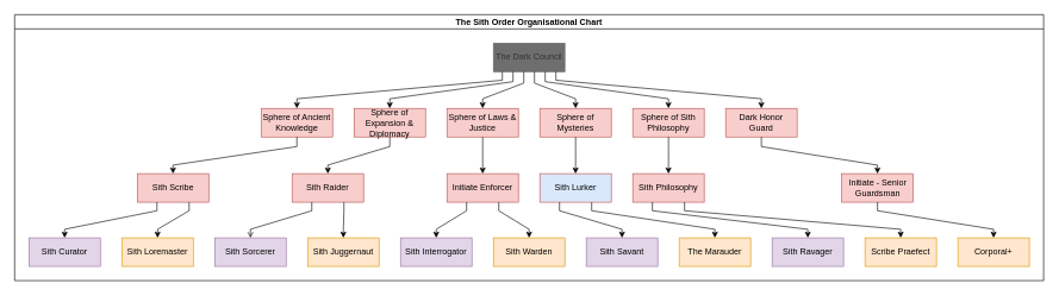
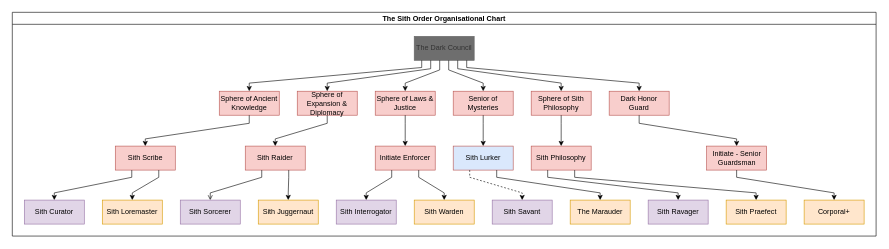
  <mxCell id="0" />
  <mxCell id="1" parent="0" />
  <mxCell id="2" value="The Sith Order Organisational Chart" style="swimlane;startSize=20;horizontal=1;childLayout=flowLayout;flowOrientation=north;resizable=0;interRankCellSpacing=50;containerType=tree;" vertex="1" parent="1"><mxGeometry x="20" y="20" width="1440" height="373" as="geometry" /></mxCell>
  <mxCell id="3" value="The Dark Council" style="whiteSpace=wrap;html=1;fillColor=#6E6E6E;strokeColor=#666666;fontColor=#333333;" vertex="1" parent="2"><mxGeometry x="670" y="40" width="100" height="40" as="geometry" /></mxCell>
  <mxCell id="4" value="Sphere of Ancient Knowledge" style="whiteSpace=wrap;html=1;fillColor=#f8cecc;strokeColor=#b85450;" vertex="1" parent="2"><mxGeometry x="345" y="131.5" width="100" height="40" as="geometry" /></mxCell>
  <mxCell id="5" value="" style="html=1;rounded=0;noEdgeStyle=1;orthogonal=1;" edge="1" parent="2" source="3" target="4"><mxGeometry relative="1" as="geometry"><Array as="points"><mxPoint x="682.5" y="92" /><mxPoint x="395" y="118" /></Array></mxGeometry></mxCell>
  <mxCell id="6" value="Sphere of Expansion &amp;amp; Diplomacy" style="whiteSpace=wrap;html=1;fillColor=#f8cecc;strokeColor=#b85450;" vertex="1" parent="2"><mxGeometry x="475" y="131.5" width="100" height="40" as="geometry" /></mxCell>
  <mxCell id="7" value="" style="html=1;rounded=0;noEdgeStyle=1;orthogonal=1;" edge="1" parent="2" source="3" target="6"><mxGeometry relative="1" as="geometry"><Array as="points"><mxPoint x="697.5" y="94" /><mxPoint x="525" y="118" /></Array></mxGeometry></mxCell>
  <mxCell id="8" value="" style="edgeStyle=orthogonalEdgeStyle;rounded=0;orthogonalLoop=1;jettySize=auto;html=1;noEdgeStyle=1;orthogonal=1;" edge="1" source="3" target="9" parent="2"><mxGeometry relative="1" as="geometry"><Array as="points"><mxPoint x="712.5" y="96" /><mxPoint x="655" y="118" /></Array></mxGeometry></mxCell>
  <mxCell id="9" value="Sphere of Laws &amp;amp; Justice" style="whiteSpace=wrap;html=1;fillColor=#f8cecc;strokeColor=#b85450;" vertex="1" parent="2"><mxGeometry x="605" y="131.5" width="100" height="40" as="geometry" /></mxCell>
  <mxCell id="10" value="" style="edgeStyle=orthogonalEdgeStyle;rounded=0;orthogonalLoop=1;jettySize=auto;html=1;noEdgeStyle=1;orthogonal=1;" edge="1" source="3" target="11" parent="2"><mxGeometry relative="1" as="geometry"><Array as="points"><mxPoint x="727.5" y="96" /><mxPoint x="785" y="118" /></Array></mxGeometry></mxCell>
- <mxCell id="11" value="Sphere of Mysteries" style="whiteSpace=wrap;html=1;fillColor=#f8cecc;strokeColor=#b85450;" vertex="1" parent="2"><mxGeometry x="735" y="131.5" width="100" height="40" as="geometry" /></mxCell>
+ <mxCell id="11" value="Senior of Mysteries" style="whiteSpace=wrap;html=1;fillColor=#f8cecc;strokeColor=#b85450;" vertex="1" parent="2"><mxGeometry x="735" y="131.5" width="100" height="40" as="geometry" /></mxCell>
  <mxCell id="12" value="" style="edgeStyle=orthogonalEdgeStyle;rounded=0;orthogonalLoop=1;jettySize=auto;html=1;noEdgeStyle=1;orthogonal=1;" edge="1" source="3" target="13" parent="2"><mxGeometry relative="1" as="geometry"><Array as="points"><mxPoint x="742.5" y="94" /><mxPoint x="915" y="118" /></Array></mxGeometry></mxCell>
  <mxCell id="13" value="Sphere of Sith Philosophy" style="whiteSpace=wrap;html=1;fillColor=#f8cecc;strokeColor=#b85450;" vertex="1" parent="2"><mxGeometry x="865" y="131.5" width="100" height="40" as="geometry" /></mxCell>
  <mxCell id="14" value="" style="edgeStyle=orthogonalEdgeStyle;rounded=0;orthogonalLoop=1;jettySize=auto;html=1;noEdgeStyle=1;orthogonal=1;" edge="1" source="3" target="15" parent="2"><mxGeometry relative="1" as="geometry"><Array as="points"><mxPoint x="757.5" y="92" /><mxPoint x="1045" y="118" /></Array></mxGeometry></mxCell>
  <mxCell id="15" value="Dark Honor Guard" style="whiteSpace=wrap;html=1;fillColor=#f8cecc;strokeColor=#b85450;" vertex="1" parent="2"><mxGeometry x="995" y="131.5" width="100" height="40" as="geometry" /></mxCell>
  <mxCell id="16" value="" style="html=1;rounded=0;noEdgeStyle=1;orthogonal=1;" edge="1" target="17" source="6" parent="2"><mxGeometry relative="1" as="geometry"><mxPoint x="3044.5" y="4360" as="sourcePoint" /><Array as="points"><mxPoint x="525" y="185" /><mxPoint x="438.333" y="211" /></Array></mxGeometry></mxCell>
  <mxCell id="17" value="Sith Raider" style="whiteSpace=wrap;html=1;fillColor=#f8cecc;strokeColor=#b85450;" vertex="1" parent="2"><mxGeometry x="388.333" y="223" width="100" height="40" as="geometry" /></mxCell>
  <mxCell id="18" value="" style="edgeStyle=orthogonalEdgeStyle;rounded=0;orthogonalLoop=1;jettySize=auto;html=1;noEdgeStyle=1;orthogonal=1;" edge="1" target="19" source="9" parent="2"><mxGeometry relative="1" as="geometry"><mxPoint x="2999.5" y="4240" as="sourcePoint" /><Array as="points"><mxPoint x="655" y="185" /><mxPoint x="655" y="211" /></Array></mxGeometry></mxCell>
  <mxCell id="19" value="Initiate Enforcer" style="whiteSpace=wrap;html=1;fillColor=#f8cecc;strokeColor=#b85450;" vertex="1" parent="2"><mxGeometry x="605" y="223" width="100" height="40" as="geometry" /></mxCell>
  <mxCell id="20" value="" style="edgeStyle=orthogonalEdgeStyle;rounded=0;orthogonalLoop=1;jettySize=auto;html=1;noEdgeStyle=1;orthogonal=1;" edge="1" target="21" source="11" parent="2"><mxGeometry relative="1" as="geometry"><mxPoint x="3039.5" y="4160" as="sourcePoint" /><Array as="points"><mxPoint x="785" y="185" /><mxPoint x="785" y="211" /></Array></mxGeometry></mxCell>
  <mxCell id="21" value="Sith Lurker" style="whiteSpace=wrap;html=1;fillColor=#dae8fc;strokeColor=#b85450;" vertex="1" parent="2"><mxGeometry x="735" y="223" width="100" height="40" as="geometry" /></mxCell>
  <mxCell id="22" value="" style="edgeStyle=orthogonalEdgeStyle;rounded=0;orthogonalLoop=1;jettySize=auto;html=1;noEdgeStyle=1;orthogonal=1;" edge="1" target="23" source="13" parent="2"><mxGeometry relative="1" as="geometry"><mxPoint x="3144.5" y="4080" as="sourcePoint" /><Array as="points"><mxPoint x="915" y="185" /><mxPoint x="915" y="211" /></Array></mxGeometry></mxCell>
  <mxCell id="23" value="Sith Philosophy" style="whiteSpace=wrap;html=1;fillColor=#f8cecc;strokeColor=#b85450;" vertex="1" parent="2"><mxGeometry x="865" y="223" width="100" height="40" as="geometry" /></mxCell>
  <mxCell id="24" value="" style="edgeStyle=orthogonalEdgeStyle;rounded=0;orthogonalLoop=1;jettySize=auto;html=1;noEdgeStyle=1;orthogonal=1;" edge="1" target="25" source="15" parent="2"><mxGeometry relative="1" as="geometry"><mxPoint x="3204.5" y="4040" as="sourcePoint" /><Array as="points"><mxPoint x="1045" y="185" /><mxPoint x="1207.5" y="211" /></Array></mxGeometry></mxCell>
  <mxCell id="25" value="Initiate - Senior Guardsman" style="whiteSpace=wrap;html=1;fillColor=#f8cecc;strokeColor=#b85450;" vertex="1" parent="2"><mxGeometry x="1157.5" y="223" width="100" height="40" as="geometry" /></mxCell>
  <mxCell id="26" value="" style="html=1;rounded=0;noEdgeStyle=1;orthogonal=1;" edge="1" target="27" source="4" parent="2"><mxGeometry relative="1" as="geometry"><mxPoint x="2984.5" y="3360" as="sourcePoint" /><Array as="points"><mxPoint x="395" y="185" /><mxPoint x="221.667" y="211" /></Array></mxGeometry></mxCell>
  <mxCell id="27" value="Sith Scribe" style="whiteSpace=wrap;html=1;fillColor=#f8cecc;strokeColor=#b85450;" vertex="1" parent="2"><mxGeometry x="171.667" y="223" width="100" height="40" as="geometry" /></mxCell>
  <mxCell id="28" value="" style="html=1;rounded=0;noEdgeStyle=1;orthogonal=1;" edge="1" target="29" source="27" parent="2"><mxGeometry relative="1" as="geometry"><mxPoint x="2324.083" y="2971.5" as="sourcePoint" /><Array as="points"><mxPoint x="199.167" y="275" /><mxPoint x="70" y="301" /></Array></mxGeometry></mxCell>
  <mxCell id="29" value="Sith Curator" style="whiteSpace=wrap;html=1;fillColor=#e1d5e7;strokeColor=#9673a6;" vertex="1" parent="2"><mxGeometry x="20" y="313" width="100" height="40" as="geometry" /></mxCell>
  <mxCell id="30" value="" style="html=1;rounded=0;noEdgeStyle=1;orthogonal=1;" edge="1" target="31" source="27" parent="2"><mxGeometry relative="1" as="geometry"><mxPoint x="2304.083" y="2931.5" as="sourcePoint" /><Array as="points"><mxPoint x="244.167" y="275" /><mxPoint x="200" y="301" /></Array></mxGeometry></mxCell>
  <mxCell id="31" value="Sith Loremaster" style="whiteSpace=wrap;html=1;fillColor=#ffe6cc;strokeColor=#d79b00;" vertex="1" parent="2"><mxGeometry x="150" y="313" width="100" height="40" as="geometry" /></mxCell>
  <mxCell id="32" value="" style="html=1;rounded=0;noEdgeStyle=1;orthogonal=1;endArrow=open;" edge="1" target="33" source="17" parent="2"><mxGeometry relative="1" as="geometry"><mxPoint x="2122" y="2491.5" as="sourcePoint" /><Array as="points"><mxPoint x="415.833" y="275" /><mxPoint x="330" y="301" /></Array></mxGeometry></mxCell>
  <mxCell id="33" value="Sith Sorcerer" style="whiteSpace=wrap;html=1;fillColor=#e1d5e7;strokeColor=#9673a6;" vertex="1" parent="2"><mxGeometry x="280" y="313" width="100" height="40" as="geometry" /></mxCell>
  <mxCell id="34" value="" style="html=1;rounded=0;noEdgeStyle=1;orthogonal=1;" edge="1" target="35" source="17" parent="2"><mxGeometry relative="1" as="geometry"><mxPoint x="2102" y="2451.5" as="sourcePoint" /><Array as="points"><mxPoint x="460.833" y="275" /><mxPoint x="460" y="301" /></Array></mxGeometry></mxCell>
  <mxCell id="35" value="Sith Juggernaut" style="whiteSpace=wrap;html=1;fillColor=#ffe6cc;strokeColor=#d79b00;" vertex="1" parent="2"><mxGeometry x="410" y="313" width="100" height="40" as="geometry" /></mxCell>
  <mxCell id="36" value="" style="edgeStyle=orthogonalEdgeStyle;rounded=0;orthogonalLoop=1;jettySize=auto;html=1;noEdgeStyle=1;orthogonal=1;" edge="1" target="37" source="19" parent="2"><mxGeometry relative="1" as="geometry"><mxPoint x="2027" y="2171.5" as="sourcePoint" /><Array as="points"><mxPoint x="632.5" y="275" /><mxPoint x="590" y="301" /></Array></mxGeometry></mxCell>
  <mxCell id="37" value="Sith Interrogator" style="whiteSpace=wrap;html=1;fillColor=#e1d5e7;strokeColor=#9673a6;" vertex="1" parent="2"><mxGeometry x="540" y="313" width="100" height="40" as="geometry" /></mxCell>
  <mxCell id="38" value="" style="edgeStyle=orthogonalEdgeStyle;rounded=0;orthogonalLoop=1;jettySize=auto;html=1;noEdgeStyle=1;orthogonal=1;" edge="1" target="39" source="19" parent="2"><mxGeometry relative="1" as="geometry"><mxPoint x="2007" y="2131.5" as="sourcePoint" /><Array as="points"><mxPoint x="677.5" y="275" /><mxPoint x="720" y="301" /></Array></mxGeometry></mxCell>
  <mxCell id="39" value="Sith Warden" style="whiteSpace=wrap;html=1;fillColor=#ffe6cc;strokeColor=#d79b00;" vertex="1" parent="2"><mxGeometry x="670" y="313" width="100" height="40" as="geometry" /></mxCell>
- <mxCell id="40" value="" style="edgeStyle=orthogonalEdgeStyle;rounded=0;orthogonalLoop=1;jettySize=auto;html=1;noEdgeStyle=1;orthogonal=1;" edge="1" target="41" source="21" parent="2"><mxGeometry relative="1" as="geometry"><mxPoint x="1872" y="1731.5" as="sourcePoint" /><Array as="points"><mxPoint x="762.5" y="275" /><mxPoint x="850" y="301" /></Array></mxGeometry></mxCell>
+ <mxCell id="40" value="" style="edgeStyle=orthogonalEdgeStyle;rounded=0;orthogonalLoop=1;jettySize=auto;html=1;noEdgeStyle=1;orthogonal=1;dashed=1;" edge="1" target="41" source="21" parent="2"><mxGeometry relative="1" as="geometry"><mxPoint x="1872" y="1731.5" as="sourcePoint" /><Array as="points"><mxPoint x="762.5" y="275" /><mxPoint x="850" y="301" /></Array></mxGeometry></mxCell>
  <mxCell id="41" value="Sith Savant" style="whiteSpace=wrap;html=1;fillColor=#e1d5e7;strokeColor=#9673a6;" vertex="1" parent="2"><mxGeometry x="800" y="313" width="100" height="40" as="geometry" /></mxCell>
  <mxCell id="42" value="" style="edgeStyle=orthogonalEdgeStyle;rounded=0;orthogonalLoop=1;jettySize=auto;html=1;noEdgeStyle=1;orthogonal=1;" edge="1" target="43" source="21" parent="2"><mxGeometry relative="1" as="geometry"><mxPoint x="1852" y="1691.5" as="sourcePoint" /><Array as="points"><mxPoint x="807.5" y="275" /><mxPoint x="980" y="301" /></Array></mxGeometry></mxCell>
  <mxCell id="43" value="The Marauder" style="whiteSpace=wrap;html=1;fillColor=#ffe6cc;strokeColor=#d79b00;" vertex="1" parent="2"><mxGeometry x="930" y="313" width="100" height="40" as="geometry" /></mxCell>
  <mxCell id="44" value="" style="edgeStyle=orthogonalEdgeStyle;rounded=0;orthogonalLoop=1;jettySize=auto;html=1;noEdgeStyle=1;orthogonal=1;" edge="1" target="45" source="25" parent="2"><mxGeometry relative="1" as="geometry"><mxPoint x="1912" y="1291.5" as="sourcePoint" /><Array as="points"><mxPoint x="1207.5" y="275" /><mxPoint x="1370" y="301" /></Array></mxGeometry></mxCell>
  <mxCell id="45" value="Corporal+" style="whiteSpace=wrap;html=1;fillColor=#ffe6cc;strokeColor=#d79b00;" vertex="1" parent="2"><mxGeometry x="1320" y="313" width="100" height="40" as="geometry" /></mxCell>
  <mxCell id="46" value="" style="edgeStyle=orthogonalEdgeStyle;rounded=0;orthogonalLoop=1;jettySize=auto;html=1;noEdgeStyle=1;orthogonal=1;" edge="1" target="47" source="23" parent="2"><mxGeometry relative="1" as="geometry"><mxPoint x="1727" y="1051.5" as="sourcePoint" /><Array as="points"><mxPoint x="892.5" y="275" /><mxPoint x="1110" y="301" /></Array></mxGeometry></mxCell>
  <mxCell id="47" value="Sith Ravager" style="whiteSpace=wrap;html=1;fillColor=#e1d5e7;strokeColor=#9673a6;" vertex="1" parent="2"><mxGeometry x="1060" y="313" width="100" height="40" as="geometry" /></mxCell>
  <mxCell id="48" value="" style="edgeStyle=orthogonalEdgeStyle;rounded=0;orthogonalLoop=1;jettySize=auto;html=1;noEdgeStyle=1;orthogonal=1;" edge="1" target="49" source="23" parent="2"><mxGeometry relative="1" as="geometry"><mxPoint x="1772" y="1011.5" as="sourcePoint" /><Array as="points"><mxPoint x="937.5" y="275" /><mxPoint x="1240" y="301" /></Array></mxGeometry></mxCell>
- <mxCell id="49" value="Scribe Praefect" style="whiteSpace=wrap;html=1;fillColor=#ffe6cc;strokeColor=#d79b00;" vertex="1" parent="2"><mxGeometry x="1190" y="313" width="100" height="40" as="geometry" /></mxCell>
+ <mxCell id="49" value="Sith Praefect" style="whiteSpace=wrap;html=1;fillColor=#ffe6cc;strokeColor=#d79b00;" vertex="1" parent="2"><mxGeometry x="1190" y="313" width="100" height="40" as="geometry" /></mxCell>
